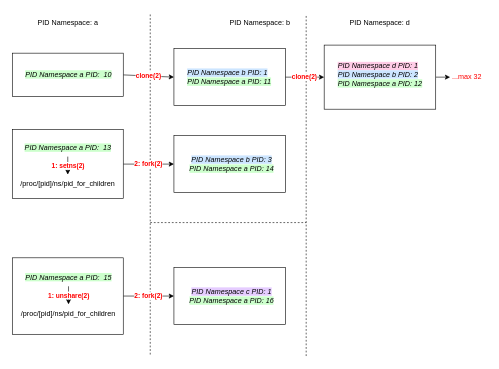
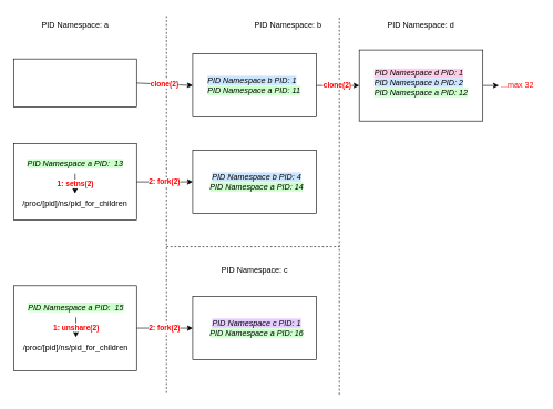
  <mxCell id="0" />
  <mxCell id="1" parent="0" />
  <mxCell id="2" value="" style="endArrow=none;dashed=1;html=1;rounded=0;fontColor=#FF0000;" parent="1" edge="1"><mxGeometry width="50" height="50" relative="1" as="geometry"><mxPoint x="250" y="590.5" as="sourcePoint" /><mxPoint x="250" y="20.5" as="targetPoint" /></mxGeometry></mxCell>
  <mxCell id="3" value="PID Namespace: a" style="text;html=1;strokeColor=none;fillColor=none;align=center;verticalAlign=middle;whiteSpace=wrap;rounded=0;" parent="1" vertex="1"><mxGeometry x="37.5" y="23" width="150" height="30" as="geometry" /></mxCell>
  <mxCell id="4" value="PID Namespace: b" style="text;html=1;strokeColor=none;fillColor=none;align=center;verticalAlign=middle;whiteSpace=wrap;rounded=0;" parent="1" vertex="1"><mxGeometry x="357.5" y="23" width="150" height="30" as="geometry" /></mxCell>
  <mxCell id="5" value="&lt;font color=&quot;#ff0000&quot;&gt;&lt;b&gt;clone(2)&lt;/b&gt;&lt;/font&gt;" style="edgeStyle=none;html=1;exitX=1;exitY=0.5;exitDx=0;exitDy=0;entryX=0;entryY=0.5;entryDx=0;entryDy=0;" parent="1" source="6" target="7" edge="1"><mxGeometry relative="1" as="geometry" /></mxCell>
  <mxCell id="6" value="" style="rounded=0;whiteSpace=wrap;html=1;" parent="1" vertex="1"><mxGeometry x="20" y="88" width="185" height="72.5" as="geometry" /></mxCell>
  <mxCell id="7" value="" style="rounded=0;whiteSpace=wrap;html=1;" parent="1" vertex="1"><mxGeometry x="289.5" y="80.5" width="186" height="95" as="geometry" /></mxCell>
  <mxCell id="8" value="&lt;div&gt;&lt;i style=&quot;background-color: rgb(204 , 229 , 255)&quot;&gt;PID Namespace b PID: 1&lt;/i&gt;&lt;/div&gt;&lt;i&gt;&lt;div&gt;&lt;i style=&quot;background-color: rgb(204 , 255 , 204)&quot;&gt;PID Namespace a PID: 11&lt;/i&gt;&lt;/div&gt;&lt;/i&gt;" style="text;html=1;strokeColor=none;fillColor=none;align=left;verticalAlign=middle;whiteSpace=wrap;rounded=0;" parent="1" vertex="1"><mxGeometry x="310" y="113" width="147.5" height="30" as="geometry" /></mxCell>
  <mxCell id="9" value="&lt;b&gt;&lt;font color=&quot;#ff0000&quot;&gt;2: fork(2)&lt;/font&gt;&lt;/b&gt;" style="edgeStyle=none;html=1;exitX=1;exitY=0.5;exitDx=0;exitDy=0;entryX=0;entryY=0.5;entryDx=0;entryDy=0;" parent="1" source="10" target="13" edge="1"><mxGeometry relative="1" as="geometry" /></mxCell>
  <mxCell id="10" value="" style="rounded=0;whiteSpace=wrap;html=1;" parent="1" vertex="1"><mxGeometry x="20" y="215.5" width="185" height="115" as="geometry" /></mxCell>
  <mxCell id="11" value="&lt;font color=&quot;#ff0000&quot;&gt;&lt;b&gt;1: setns(2)&lt;/b&gt;&lt;/font&gt;" style="edgeStyle=none;html=1;exitX=0.5;exitY=1;exitDx=0;exitDy=0;" parent="1" source="30" target="12" edge="1"><mxGeometry relative="1" as="geometry"><mxPoint x="112.5" y="255.5" as="sourcePoint" /></mxGeometry></mxCell>
  <mxCell id="12" value="/proc/[pid]/ns/pid_for_children" style="text;html=1;strokeColor=none;fillColor=none;align=center;verticalAlign=middle;whiteSpace=wrap;rounded=0;" parent="1" vertex="1"><mxGeometry x="30" y="290.5" width="165" height="30" as="geometry" /></mxCell>
  <mxCell id="13" value="" style="rounded=0;whiteSpace=wrap;html=1;" parent="1" vertex="1"><mxGeometry x="289.5" y="225.5" width="186" height="95" as="geometry" /></mxCell>
- <mxCell id="14" value="&lt;i&gt;&lt;span style=&quot;background-color: rgb(204 , 229 , 255)&quot;&gt;PID Namespace b PID: 3&lt;/span&gt;&lt;br&gt;&lt;/i&gt;&lt;i style=&quot;background-color: rgb(204 , 255 , 204)&quot;&gt;PID Namespace a PID: 14&lt;/i&gt;&lt;i&gt;&lt;br&gt;&lt;/i&gt;" style="text;html=1;strokeColor=none;fillColor=none;align=center;verticalAlign=middle;whiteSpace=wrap;rounded=0;" parent="1" vertex="1"><mxGeometry x="295.5" y="258" width="180" height="30" as="geometry" /></mxCell>
+ <mxCell id="14" value="&lt;i&gt;&lt;span style=&quot;background-color: rgb(204 , 229 , 255)&quot;&gt;PID Namespace b PID: 4&lt;/span&gt;&lt;br&gt;&lt;/i&gt;&lt;i style=&quot;background-color: rgb(204 , 255 , 204)&quot;&gt;PID Namespace a PID: 14&lt;/i&gt;&lt;i&gt;&lt;br&gt;&lt;/i&gt;" style="text;html=1;strokeColor=none;fillColor=none;align=center;verticalAlign=middle;whiteSpace=wrap;rounded=0;" parent="1" vertex="1"><mxGeometry x="295.5" y="258" width="180" height="30" as="geometry" /></mxCell>
+ <mxCell id="15" value="PID Namespace: c" style="text;html=1;strokeColor=none;fillColor=none;align=center;verticalAlign=middle;whiteSpace=wrap;rounded=0;" parent="1" vertex="1"><mxGeometry x="307.5" y="390.5" width="150" height="30" as="geometry" /></mxCell>
  <mxCell id="16" value="" style="rounded=0;whiteSpace=wrap;html=1;" parent="1" vertex="1"><mxGeometry x="289.5" y="445.5" width="186" height="95" as="geometry" /></mxCell>
  <mxCell id="17" value="&lt;b&gt;&lt;font color=&quot;#ff0000&quot;&gt;2: fork(2)&lt;/font&gt;&lt;/b&gt;" style="edgeStyle=orthogonalEdgeStyle;html=1;exitX=1;exitY=0.5;exitDx=0;exitDy=0;entryX=0;entryY=0.5;entryDx=0;entryDy=0;rounded=0;" parent="1" source="18" target="16" edge="1"><mxGeometry relative="1" as="geometry"><mxPoint x="650" y="258" as="targetPoint" /></mxGeometry></mxCell>
  <mxCell id="18" value="" style="rounded=0;whiteSpace=wrap;html=1;" parent="1" vertex="1"><mxGeometry x="20" y="429.25" width="185" height="127.5" as="geometry" /></mxCell>
  <mxCell id="19" value="&lt;font color=&quot;#ff0000&quot;&gt;&lt;b&gt;1: unshare(2)&lt;/b&gt;&lt;/font&gt;" style="edgeStyle=none;html=1;exitX=0.5;exitY=1;exitDx=0;exitDy=0;" parent="1" source="31" target="20" edge="1"><mxGeometry relative="1" as="geometry"><mxPoint x="113" y="456.75" as="sourcePoint" /></mxGeometry></mxCell>
  <mxCell id="20" value="/proc/[pid]/ns/pid_for_children" style="text;html=1;strokeColor=none;fillColor=none;align=center;verticalAlign=middle;whiteSpace=wrap;rounded=0;" parent="1" vertex="1"><mxGeometry x="31.25" y="506.75" width="165" height="30" as="geometry" /></mxCell>
  <mxCell id="21" value="" style="endArrow=none;dashed=1;html=1;rounded=0;fontColor=#FF0000;" parent="1" edge="1"><mxGeometry width="50" height="50" relative="1" as="geometry"><mxPoint x="250" y="370.5" as="sourcePoint" /><mxPoint x="510" y="370.5" as="targetPoint" /></mxGeometry></mxCell>
  <mxCell id="22" value="" style="endArrow=none;dashed=1;html=1;rounded=0;fontColor=#FF0000;" parent="1" edge="1"><mxGeometry width="50" height="50" relative="1" as="geometry"><mxPoint x="510" y="593" as="sourcePoint" /><mxPoint x="510" y="23" as="targetPoint" /></mxGeometry></mxCell>
  <mxCell id="23" value="&lt;font color=&quot;#ff0000&quot;&gt;&lt;b&gt;clone(2)&lt;br&gt;&lt;/b&gt;&lt;/font&gt;" style="edgeStyle=none;html=1;exitX=1;exitY=0.5;exitDx=0;exitDy=0;entryX=0;entryY=0.5;entryDx=0;entryDy=0;" parent="1" target="25" edge="1"><mxGeometry relative="1" as="geometry"><mxPoint x="475.5" y="128" as="sourcePoint" /><mxPoint x="550" y="128" as="targetPoint" /></mxGeometry></mxCell>
  <mxCell id="24" style="edgeStyle=orthogonalEdgeStyle;rounded=0;html=1;exitX=1;exitY=0.5;exitDx=0;exitDy=0;fontColor=#FF0000;" parent="1" source="25" target="27" edge="1"><mxGeometry relative="1" as="geometry" /></mxCell>
  <mxCell id="25" value="" style="rounded=0;whiteSpace=wrap;html=1;" parent="1" vertex="1"><mxGeometry x="540" y="74.56" width="186" height="106.87" as="geometry" /></mxCell>
  <mxCell id="26" value="PID Namespace: d" style="text;html=1;strokeColor=none;fillColor=none;align=center;verticalAlign=middle;whiteSpace=wrap;rounded=0;" parent="1" vertex="1"><mxGeometry x="558" y="23" width="150" height="30" as="geometry" /></mxCell>
  <mxCell id="27" value="...max 32&amp;nbsp;" style="text;html=1;strokeColor=none;fillColor=none;align=center;verticalAlign=middle;whiteSpace=wrap;rounded=0;fontColor=#FF0000;" parent="1" vertex="1"><mxGeometry x="750" y="113" width="60" height="30" as="geometry" /></mxCell>
- <mxCell id="28" value="&lt;div&gt;&lt;i style=&quot;background-color: rgb(204 , 255 , 204)&quot;&gt;PID Namespace a PID:&amp;nbsp; 10&lt;/i&gt;&lt;br&gt;&lt;/div&gt;" style="text;html=1;strokeColor=none;fillColor=none;align=left;verticalAlign=middle;whiteSpace=wrap;rounded=0;" parent="1" vertex="1"><mxGeometry x="40" y="109.25" width="147.5" height="30" as="geometry" /></mxCell>
  <mxCell id="29" value="&lt;div&gt;&lt;i style=&quot;background-color: rgb(255 , 204 , 230)&quot;&gt;PID Namespace d PID: 1&lt;/i&gt;&lt;/div&gt;&lt;i&gt;&lt;div&gt;&lt;i style=&quot;background-color: rgb(204 , 229 , 255)&quot;&gt;PID Namespace b PID: 2&lt;/i&gt;&lt;/div&gt;&lt;div&gt;&lt;i style=&quot;background-color: rgb(204 , 255 , 204)&quot;&gt;PID Namespace a PID: 12&lt;/i&gt;&lt;i&gt;&lt;br&gt;&lt;/i&gt;&lt;/div&gt;&lt;div&gt;&lt;i&gt;&lt;br&gt;&lt;/i&gt;&lt;/div&gt;&lt;/i&gt;" style="text;html=1;strokeColor=none;fillColor=none;align=left;verticalAlign=middle;whiteSpace=wrap;rounded=0;" parent="1" vertex="1"><mxGeometry x="560.5" y="113" width="147.5" height="36.88" as="geometry" /></mxCell>
  <mxCell id="30" value="&lt;div&gt;&lt;i style=&quot;background-color: rgb(204 , 255 , 204)&quot;&gt;PID Namespace a PID:&amp;nbsp; 13&lt;/i&gt;&lt;br&gt;&lt;/div&gt;" style="text;html=1;strokeColor=none;fillColor=none;align=left;verticalAlign=middle;whiteSpace=wrap;rounded=0;" parent="1" vertex="1"><mxGeometry x="38.75" y="230.5" width="147.5" height="30" as="geometry" /></mxCell>
  <mxCell id="31" value="&lt;div&gt;&lt;i style=&quot;background-color: rgb(204 , 255 , 204)&quot;&gt;PID Namespace a PID:&amp;nbsp; 15&lt;/i&gt;&lt;br&gt;&lt;/div&gt;" style="text;html=1;strokeColor=none;fillColor=none;align=left;verticalAlign=middle;whiteSpace=wrap;rounded=0;" parent="1" vertex="1"><mxGeometry x="40" y="446.75" width="147.5" height="30" as="geometry" /></mxCell>
  <mxCell id="32" value="&lt;i&gt;&lt;span style=&quot;background-color: rgb(229 , 204 , 255)&quot;&gt;PID Namespace c PID: 1&lt;/span&gt;&lt;br&gt;&lt;/i&gt;&lt;i style=&quot;background-color: rgb(204 , 255 , 204)&quot;&gt;PID Namespace a PID: 16&lt;/i&gt;&lt;i&gt;&lt;br&gt;&lt;/i&gt;" style="text;html=1;strokeColor=none;fillColor=none;align=center;verticalAlign=middle;whiteSpace=wrap;rounded=0;" parent="1" vertex="1"><mxGeometry x="295.5" y="478" width="180" height="30" as="geometry" /></mxCell>
